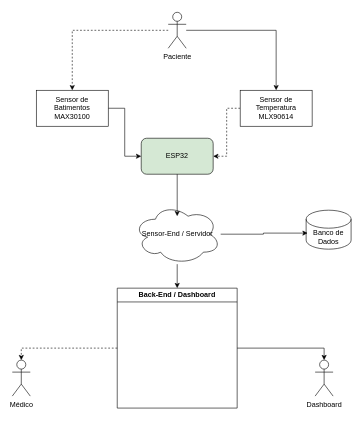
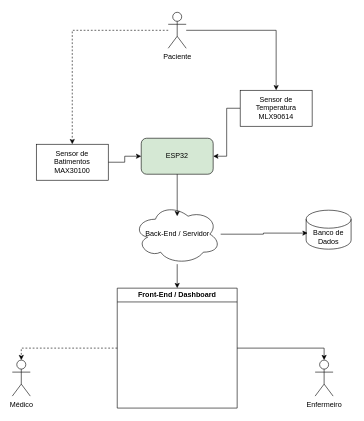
  <mxCell id="0" />
  <mxCell id="1" parent="0" />
  <mxCell id="2" style="edgeStyle=orthogonalEdgeStyle;rounded=0;orthogonalLoop=1;jettySize=auto;html=1;entryX=0.5;entryY=0;entryDx=0;entryDy=0;dashed=1;" parent="1" source="4" target="6" edge="1"><mxGeometry relative="1" as="geometry"><mxPoint x="120" y="50" as="targetPoint" /></mxGeometry></mxCell>
  <mxCell id="3" style="edgeStyle=orthogonalEdgeStyle;rounded=0;orthogonalLoop=1;jettySize=auto;html=1;entryX=0.5;entryY=0;entryDx=0;entryDy=0;" parent="1" source="4" target="8" edge="1"><mxGeometry relative="1" as="geometry"><mxPoint x="470" y="50" as="targetPoint" /></mxGeometry></mxCell>
  <mxCell id="4" value="Paciente" style="shape=umlActor;verticalLabelPosition=bottom;verticalAlign=top;html=1;outlineConnect=0;" parent="1" vertex="1"><mxGeometry x="280" width="30" height="60" as="geometry" y="20" /></mxCell>
  <mxCell id="5" style="edgeStyle=orthogonalEdgeStyle;rounded=0;orthogonalLoop=1;jettySize=auto;html=1;entryX=0;entryY=0.5;entryDx=0;entryDy=0;" parent="1" source="6" target="9" edge="1"><mxGeometry relative="1" as="geometry"><mxPoint x="120" y="330" as="targetPoint" /></mxGeometry></mxCell>
- <mxCell id="6" value="Sensor de Batimentos&lt;div&gt;MAX30100&lt;/div&gt;" style="rounded=0;whiteSpace=wrap;html=1;" parent="1" vertex="1"><mxGeometry x="60" y="150" width="120" height="60" as="geometry" /></mxCell>
- <mxCell id="7" style="edgeStyle=orthogonalEdgeStyle;rounded=0;orthogonalLoop=1;jettySize=auto;html=1;entryX=1;entryY=0.5;entryDx=0;entryDy=0;dashed=1;" parent="1" source="8" target="9" edge="1"><mxGeometry relative="1" as="geometry" /></mxCell>
+ <mxCell id="6" value="Sensor de Batimentos&lt;div&gt;MAX30100&lt;/div&gt;" style="rounded=0;whiteSpace=wrap;html=1;" parent="1" vertex="1"><mxGeometry x="60" y="240" width="120" height="60" as="geometry" /></mxCell>
+ <mxCell id="7" style="edgeStyle=orthogonalEdgeStyle;rounded=0;orthogonalLoop=1;jettySize=auto;html=1;entryX=1;entryY=0.5;entryDx=0;entryDy=0;" parent="1" source="8" target="9" edge="1"><mxGeometry relative="1" as="geometry" /></mxCell>
  <mxCell id="8" value="Sensor de Temperatura&lt;div&gt;MLX90614&lt;/div&gt;" style="rounded=0;whiteSpace=wrap;html=1;" parent="1" vertex="1"><mxGeometry x="400" y="150" width="120" height="60" as="geometry" /></mxCell>
  <mxCell id="9" value="ESP32" style="rounded=1;whiteSpace=wrap;html=1;fillColor=#d5e8d4;" parent="1" vertex="1"><mxGeometry x="235" y="230" width="120" height="60" as="geometry" /></mxCell>
  <mxCell id="10" style="edgeStyle=orthogonalEdgeStyle;rounded=0;orthogonalLoop=1;jettySize=auto;html=1;entryX=0.5;entryY=0;entryDx=0;entryDy=0;" parent="1" source="11" target="13" edge="1"><mxGeometry relative="1" as="geometry" /></mxCell>
- <mxCell id="11" value="Sensor-End / Servidor" style="ellipse;shape=cloud;whiteSpace=wrap;html=1;" parent="1" vertex="1"><mxGeometry x="222.5" y="340" width="145" height="100" as="geometry" /></mxCell>
+ <mxCell id="11" value="Back-End / Servidor" style="ellipse;shape=cloud;whiteSpace=wrap;html=1;" parent="1" vertex="1"><mxGeometry x="222.5" y="340" width="145" height="100" as="geometry" /></mxCell>
  <mxCell id="12" value="Banco de Dados" style="shape=cylinder3;whiteSpace=wrap;html=1;boundedLbl=1;backgroundOutline=1;size=15;" parent="1" vertex="1"><mxGeometry x="510" y="350" width="75" height="65" as="geometry" /></mxCell>
- <mxCell id="13" value="Back-End / Dashboard" style="swimlane;whiteSpace=wrap;html=1;" parent="1" vertex="1"><mxGeometry x="195" y="480" width="200" height="200" as="geometry" /></mxCell>
+ <mxCell id="13" value="Front-End / Dashboard" style="swimlane;whiteSpace=wrap;html=1;" parent="1" vertex="1"><mxGeometry x="195" y="480" width="200" height="200" as="geometry" /></mxCell>
  <mxCell id="14" style="edgeStyle=orthogonalEdgeStyle;rounded=0;orthogonalLoop=1;jettySize=auto;html=1;exitX=0.5;exitY=1;exitDx=0;exitDy=0;entryX=0.5;entryY=0.2;entryDx=0;entryDy=0;entryPerimeter=0;" parent="1" source="9" target="11" edge="1"><mxGeometry relative="1" as="geometry" /></mxCell>
  <mxCell id="15" style="edgeStyle=orthogonalEdgeStyle;rounded=0;orthogonalLoop=1;jettySize=auto;html=1;entryX=0.033;entryY=0.588;entryDx=0;entryDy=0;entryPerimeter=0;" parent="1" source="11" target="12" edge="1"><mxGeometry relative="1" as="geometry" /></mxCell>
  <mxCell id="16" value="Médico" style="shape=umlActor;verticalLabelPosition=bottom;verticalAlign=top;html=1;outlineConnect=0;" parent="1" vertex="1"><mxGeometry x="20" y="600" width="30" height="60" as="geometry" /></mxCell>
- <mxCell id="17" value="Dashboard" style="shape=umlActor;verticalLabelPosition=bottom;verticalAlign=top;html=1;outlineConnect=0;" parent="1" vertex="1"><mxGeometry x="525" y="600" width="30" height="60" as="geometry" /></mxCell>
+ <mxCell id="17" value="Enfermeiro" style="shape=umlActor;verticalLabelPosition=bottom;verticalAlign=top;html=1;outlineConnect=0;" parent="1" vertex="1"><mxGeometry x="525" y="600" width="30" height="60" as="geometry" /></mxCell>
  <mxCell id="18" style="edgeStyle=orthogonalEdgeStyle;rounded=0;orthogonalLoop=1;jettySize=auto;html=1;entryX=0.5;entryY=0;entryDx=0;entryDy=0;entryPerimeter=0;" parent="1" source="13" target="17" edge="1"><mxGeometry relative="1" as="geometry" /></mxCell>
  <mxCell id="19" style="edgeStyle=orthogonalEdgeStyle;rounded=0;orthogonalLoop=1;jettySize=auto;html=1;entryX=0.5;entryY=0;entryDx=0;entryDy=0;entryPerimeter=0;dashed=1;" parent="1" source="13" target="16" edge="1"><mxGeometry relative="1" as="geometry" /></mxCell>
